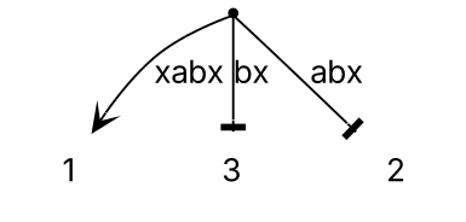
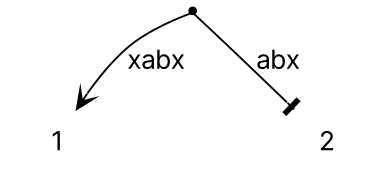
  digraph {
    fontname=Inter
    node [shape=plaintext fontname=Inter]
    edge [arrowhead=tee fontname=Inter]
    0 [shape=point]
    1
-   3
    2
    0 -> 1 [label=xabx arrowhead=vee]
-   0 -> 3 [label=bx]
    0 -> 2 [label=abx]
  }
